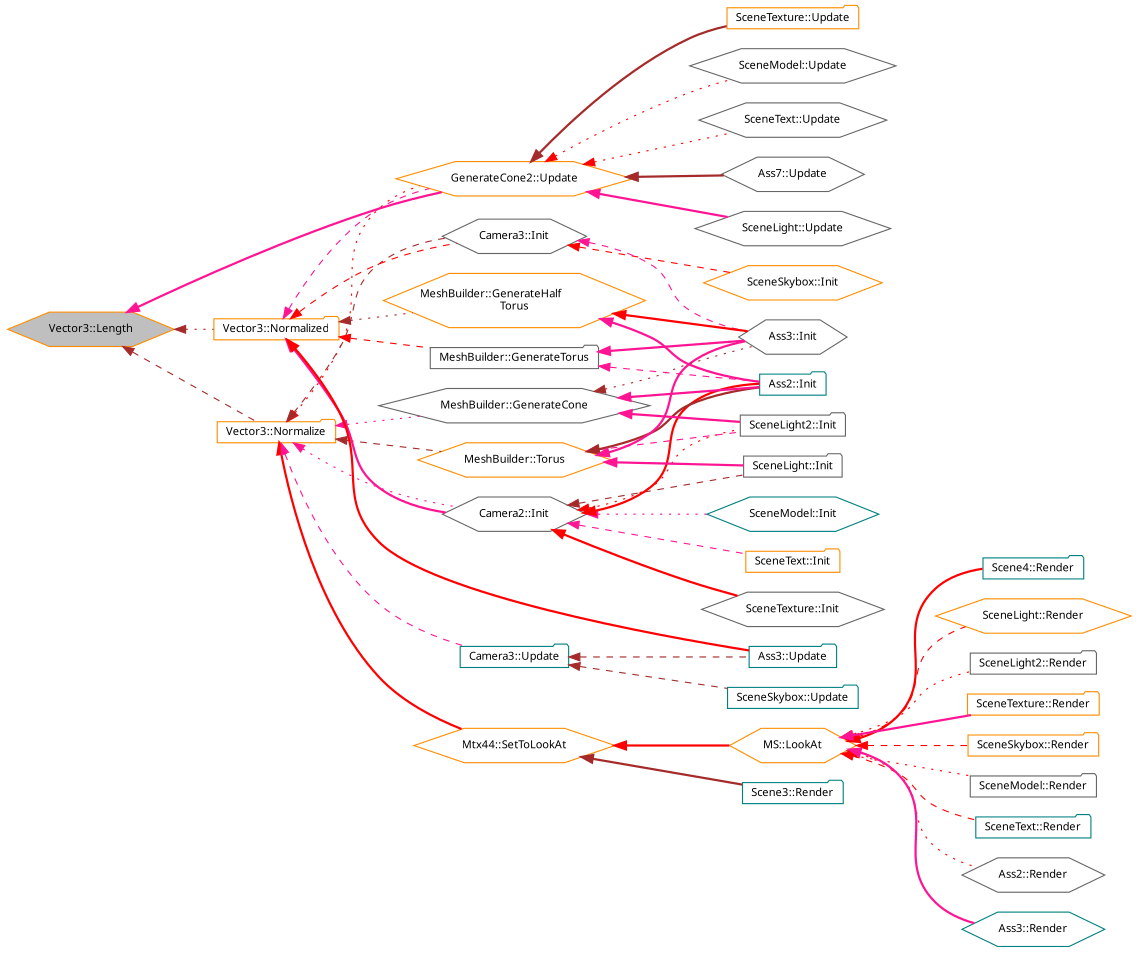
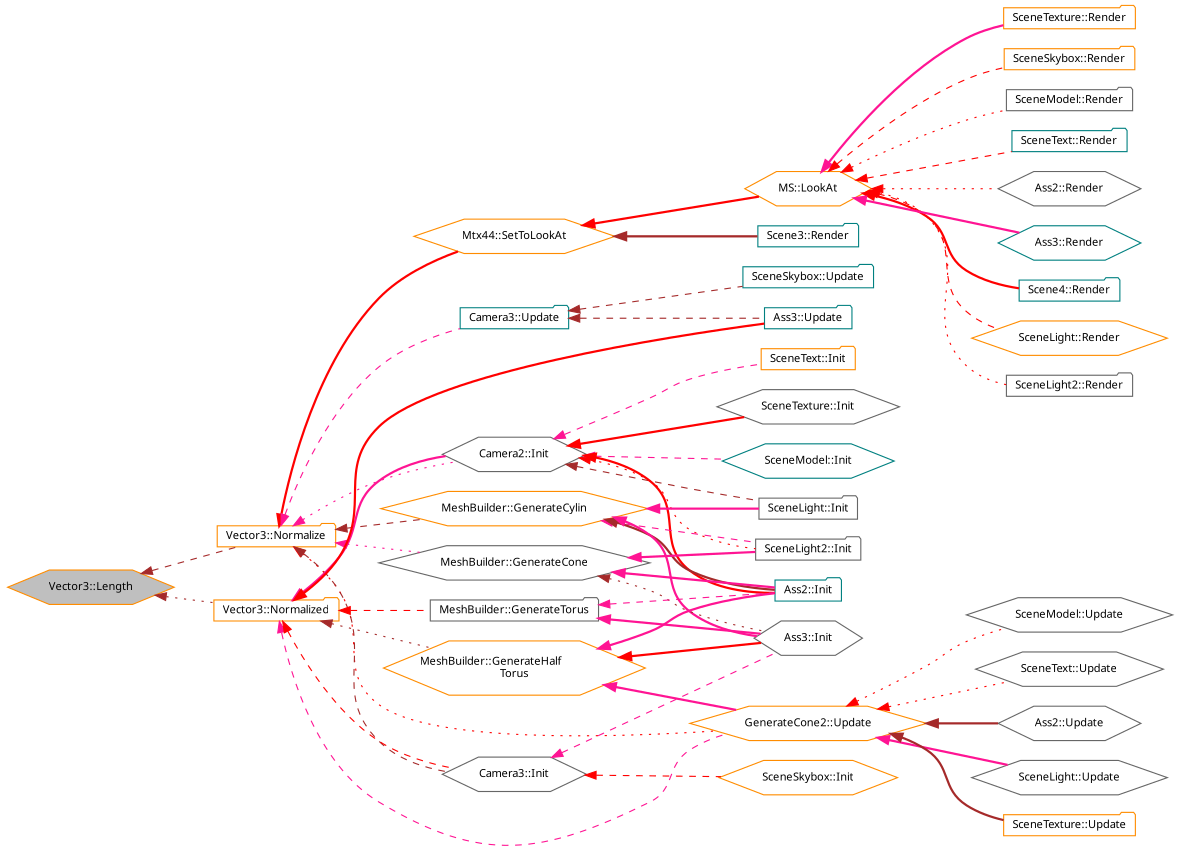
  digraph {
    fontname="Noto Sans"
    rankdir=LR
    node [color=gray40 fontname="Noto Sans" fontsize=10 shape=hexagon]
    edge [color=deeppink dir=back fontname="Noto Sans" fontsize=10 labelfontname=Helvetica labelfontsize=10 style=bold]
    n1 [color=darkorange fillcolor=grey75 fontcolor=black height=0.2 label="Vector3::Length" style=filled width=0.4]
    n2 [color=darkorange height=0.2 label="Vector3::Normalize" shape=folder width=0.4]
    n3 [color=darkorange height=0.2 label="GenerateCone2::Update" width=0.4]
    n4 [color=darkorange height=0.2 label="Vector3::Normalized" shape=folder width=0.4]
    n5 [color=darkorange height=0.2 label="Mtx44::SetToLookAt" width=0.4]
    n6 [height=0.2 label="Camera2::Init" width=0.4]
    n7 [height=0.2 label="Camera3::Init" width=0.4]
    n8 [color=teal height=0.2 label="Camera3::Update" shape=folder width=0.4]
-   n9 [color=darkorange height=0.2 label="MeshBuilder::Torus" width=0.4]
+   n9 [color=darkorange height=0.2 label="MeshBuilder::GenerateCylin" width=0.4]
    n10 [height=0.2 label="MeshBuilder::GenerateCone" width=0.4]
    n11 [height=0.2 label="SceneLight::Update" width=0.4]
    n12 [color=darkorange height=0.2 label="SceneTexture::Update" shape=folder width=0.4]
    n13 [height=0.2 label="SceneModel::Update" width=0.4]
    n14 [height=0.2 label="SceneText::Update" width=0.4]
-   n15 [height=0.2 label="Ass7::Update" width=0.4]
+   n15 [height=0.2 label="Ass2::Update" width=0.4]
    n16 [color=teal height=0.2 label="Ass3::Update" shape=folder width=0.4]
    n17 [height=0.2 label="MeshBuilder::GenerateTorus" shape=folder width=0.4]
    n18 [color=darkorange height=0.2 label="MeshBuilder::GenerateHalf\lTorus" width=0.4]
    n19 [color=darkorange height=0.2 label="MS::LookAt" width=0.4]
    n20 [color=teal height=0.2 label="Scene3::Render" shape=folder width=0.4]
    n21 [height=0.2 label="SceneLight::Init" shape=folder width=0.4]
    n22 [height=0.2 label="SceneLight2::Init" shape=folder width=0.4]
    n23 [height=0.2 label="SceneTexture::Init" width=0.4]
    n24 [color=teal height=0.2 label="SceneModel::Init" width=0.4]
    n25 [color=darkorange height=0.2 label="SceneText::Init" shape=folder width=0.4]
    n26 [color=teal height=0.2 label="Ass2::Init" shape=folder width=0.4]
    n27 [color=darkorange height=0.2 label="SceneSkybox::Init" width=0.4]
    n28 [height=0.2 label="Ass3::Init" width=0.4]
    n29 [color=teal height=0.2 label="SceneSkybox::Update" shape=folder width=0.4]
    n30 [color=teal height=0.2 label="Scene4::Render" shape=folder width=0.4]
    n31 [color=darkorange height=0.2 label="SceneLight::Render" width=0.4]
    n32 [height=0.2 label="SceneLight2::Render" shape=folder width=0.4]
    n33 [color=darkorange height=0.2 label="SceneTexture::Render" shape=folder width=0.4]
    n34 [color=darkorange height=0.2 label="SceneSkybox::Render" shape=folder width=0.4]
    n35 [height=0.2 label="SceneModel::Render" shape=folder width=0.4]
    n36 [color=teal height=0.2 label="SceneText::Render" shape=folder width=0.4]
    n37 [height=0.2 label="Ass2::Render" width=0.4]
    n38 [color=teal height=0.2 label="Ass3::Render" width=0.4]
    n1 -> n2 [color=brown style=dashed]
-   n1 -> n3
+   n18 -> n3
    n1 -> n4 [color=brown style=dotted]
    n2 -> n3 [color=red style=dotted]
    n2 -> n5 [color=red]
    n2 -> n6 [style=dotted]
    n2 -> n7 [color=brown style=dashed]
    n2 -> n8 [style=dashed]
    n2 -> n9 [color=brown style=dashed]
    n2 -> n10 [style=dotted]
    n3 -> n11
    n3 -> n12 [color=brown]
    n3 -> n13 [color=red style=dotted]
    n3 -> n14 [color=red style=dotted]
    n3 -> n15 [color=brown]
    n4 -> n3 [style=dashed]
    n4 -> n6
    n4 -> n7 [color=red style=dashed]
    n4 -> n16 [color=red]
    n4 -> n17 [color=red style=dashed]
    n4 -> n18 [color=brown style=dotted]
    n5 -> n19 [color=red]
    n5 -> n20 [color=brown]
    n6 -> n21 [color=brown style=dashed]
    n6 -> n22 [color=red style=dotted]
    n6 -> n23 [color=red]
-   n6 -> n24 [style=dotted]
+   n6 -> n24 [style=dashed]
    n6 -> n25 [style=dashed]
    n6 -> n26 [color=red]
    n7 -> n27 [color=red style=dashed]
    n7 -> n28 [style=dashed]
    n8 -> n16 [color=brown style=dashed]
    n8 -> n29 [color=brown style=dashed]
    n9 -> n21
    n9 -> n22 [style=dashed]
    n9 -> n26 [color=brown]
    n9 -> n28
    n10 -> n22
    n10 -> n26
    n10 -> n28 [color=brown style=dotted]
    n17 -> n26 [style=dashed]
    n17 -> n28
    n18 -> n26
    n18 -> n28 [color=red]
    n19 -> n30 [color=red]
    n19 -> n31 [color=red style=dashed]
    n19 -> n32 [color=red style=dotted]
    n19 -> n33
    n19 -> n34 [color=red style=dashed]
    n19 -> n35 [color=red style=dotted]
    n19 -> n36 [color=red style=dashed]
    n19 -> n37 [color=red style=dotted]
    n19 -> n38
  }
